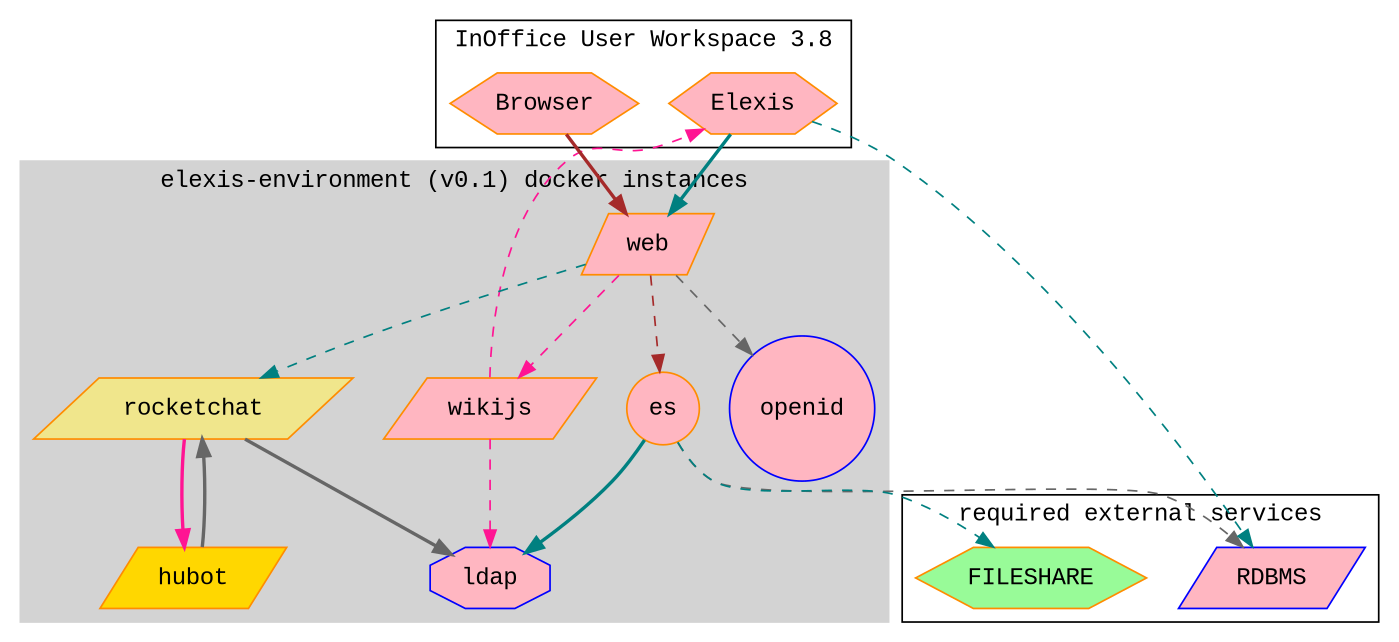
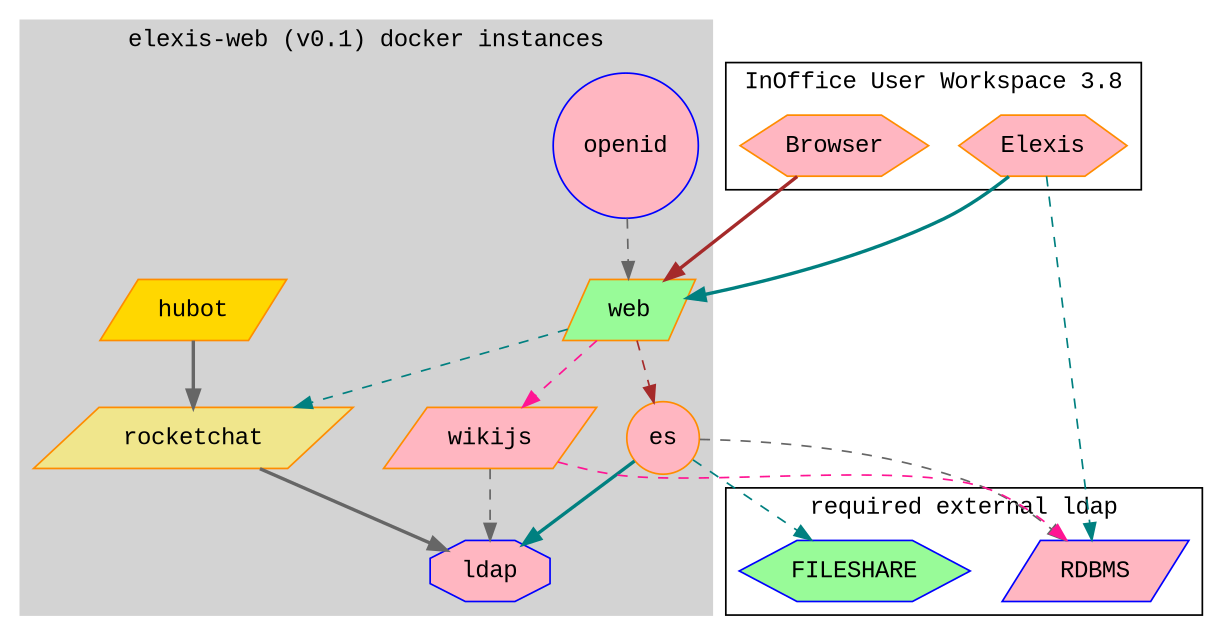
  digraph {
    fontname="Liberation Mono"
    node [color=darkorange fillcolor=lightpink fontname="Liberation Mono" shape=parallelogram style=filled]
    edge [color=teal fontname="Liberation Mono" style=dashed]
    es [shape=circle]
    ldap [color=blue shape=octagon]
    rocketchat [fillcolor=khaki]
    hubot [fillcolor=gold]
    wikijs
-   web
+   web [fillcolor=palegreen]
    openid [color=blue shape=circle]
    RDBMS [color=blue]
-   FILESHARE [fillcolor=palegreen shape=hexagon]
+   FILESHARE [color=blue fillcolor=palegreen shape=hexagon]
    Elexis [shape=hexagon]
    Browser [shape=hexagon]
    subgraph cluster_1 {
      color=lightgrey
-     label="elexis-environment (v0.1) docker instances"
+     label="elexis-web (v0.1) docker instances"
      style=filled
      es
      ldap
      rocketchat
      hubot
      wikijs
      web
      openid
    }
    subgraph cluster_2 {
-     label="required external services"
+     label="required external ldap"
      RDBMS
      FILESHARE
    }
    subgraph cluster_3 {
      label="InOffice User Workspace 3.8"
      Elexis
      Browser
    }
    es -> ldap [style=bold]
    es -> RDBMS [color=gray40]
    es -> FILESHARE
    rocketchat -> ldap [color=gray40 style=bold]
-   rocketchat -> hubot [color=deeppink style=bold]
    hubot -> rocketchat [color=gray40 style=bold]
-   wikijs -> ldap [color=deeppink]
-   wikijs -> Elexis [color=deeppink]
+   wikijs -> ldap [color=gray40]
+   wikijs -> RDBMS [color=deeppink]
    web -> es [color=brown]
    web -> rocketchat
    web -> wikijs [color=deeppink]
-   web -> openid [color=gray40]
+   openid -> web [color=gray40]
    Elexis -> web [style=bold]
    Elexis -> RDBMS
    Browser -> web [color=brown style=bold]
  }
